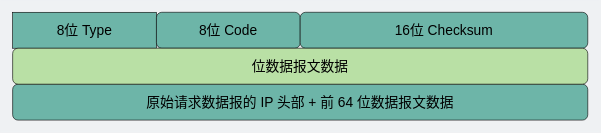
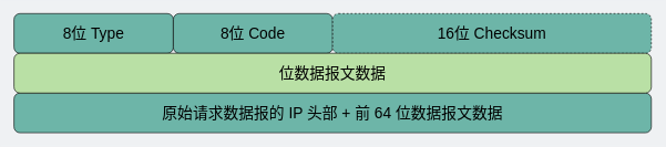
  <mxCell id="0" />
  <mxCell id="1" parent="0" />
  <mxCell id="2" value="原始请求数据报的 IP 头部 + 前 64 位数据报文数据" style="rounded=1;whiteSpace=wrap;html=1;fontSize=23;fillColor=#6DB5A8;" parent="1" vertex="1"><mxGeometry x="20" y="140" width="960" height="60" as="geometry" /></mxCell>
- <mxCell id="3" value="&lt;font style=&quot;font-size: 23px&quot;&gt;8位 Type&lt;/font&gt;" style="whiteSpace=wrap;html=1;fontSize=23;fillColor=#6DB5A8;rounded=0;" parent="1" vertex="1"><mxGeometry x="20" y="20" width="240" height="60" as="geometry" /></mxCell>
+ <mxCell id="3" value="&lt;font style=&quot;font-size: 23px&quot;&gt;8位 Type&lt;/font&gt;" style="rounded=1;whiteSpace=wrap;html=1;fontSize=23;fillColor=#6DB5A8;" parent="1" vertex="1"><mxGeometry x="20" y="20" width="240" height="60" as="geometry" /></mxCell>
  <mxCell id="4" value="&lt;font style=&quot;font-size: 23px&quot;&gt;8位 Code&lt;/font&gt;" style="rounded=1;whiteSpace=wrap;html=1;fontSize=23;fillColor=#6DB5A8;" parent="1" vertex="1"><mxGeometry x="260" y="20" width="240" height="60" as="geometry" /></mxCell>
- <mxCell id="5" value="&lt;font style=&quot;font-size: 23px&quot;&gt;16位 Checksum&lt;/font&gt;" style="rounded=1;whiteSpace=wrap;html=1;fontSize=23;fillColor=#6DB5A8;" parent="1" vertex="1"><mxGeometry x="500" y="20" width="480" height="60" as="geometry" /></mxCell>
+ <mxCell id="5" value="&lt;font style=&quot;font-size: 23px&quot;&gt;16位 Checksum&lt;/font&gt;" style="rounded=1;whiteSpace=wrap;html=1;fontSize=23;fillColor=#6DB5A8;dashed=1;" parent="1" vertex="1"><mxGeometry x="500" y="20" width="480" height="60" as="geometry" /></mxCell>
  <mxCell id="6" value="位数据报文数据" style="rounded=1;whiteSpace=wrap;html=1;fontSize=23;fillColor=#B9E0A5;" parent="1" vertex="1"><mxGeometry x="20" y="80" width="960" height="60" as="geometry" /></mxCell>
